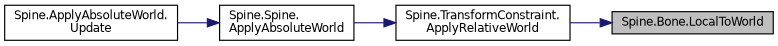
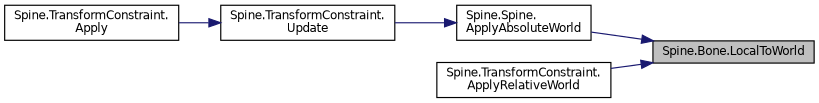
  digraph {
    rankdir=RL
    node [color=black fillcolor=white fontname=Helvetica fontsize=10 shape=record style=filled]
    edge [color=midnightblue dir=back fontname=Helvetica fontsize=10 labelfontname=Helvetica labelfontsize=10 style=solid]
    n1 [fillcolor=grey75 fontcolor=black height=0.2 label="Spine.Bone.LocalToWorld" width=0.4]
    n2 [height=0.2 label="Spine.Spine.\lApplyAbsoluteWorld" width=0.4]
    n3 [height=0.2 label="Spine.TransformConstraint.\lApplyRelativeWorld" width=0.4]
-   n4 [height=0.2 label="Spine.ApplyAbsoluteWorld.\lUpdate" width=0.4]
-   n3 -> n2
+   n4 [height=0.2 label="Spine.TransformConstraint.\lUpdate" width=0.4]
+   n5 [height=0.2 label="Spine.TransformConstraint.\lApply" width=0.4]
+   n1 -> n2
    n1 -> n3
    n2 -> n4
+   n4 -> n5
  }
